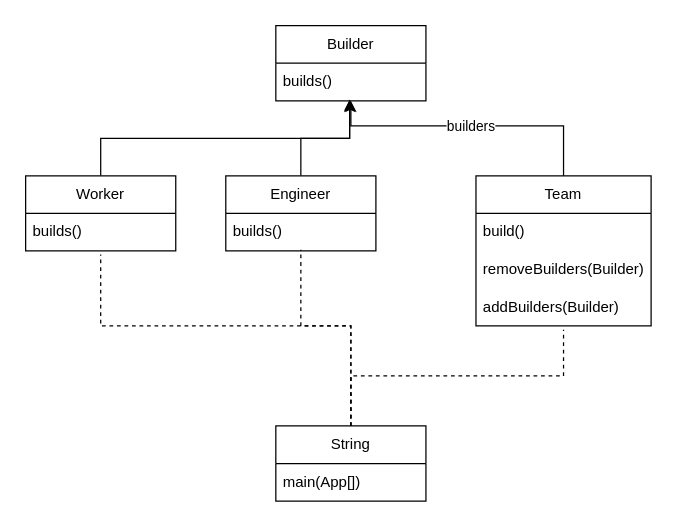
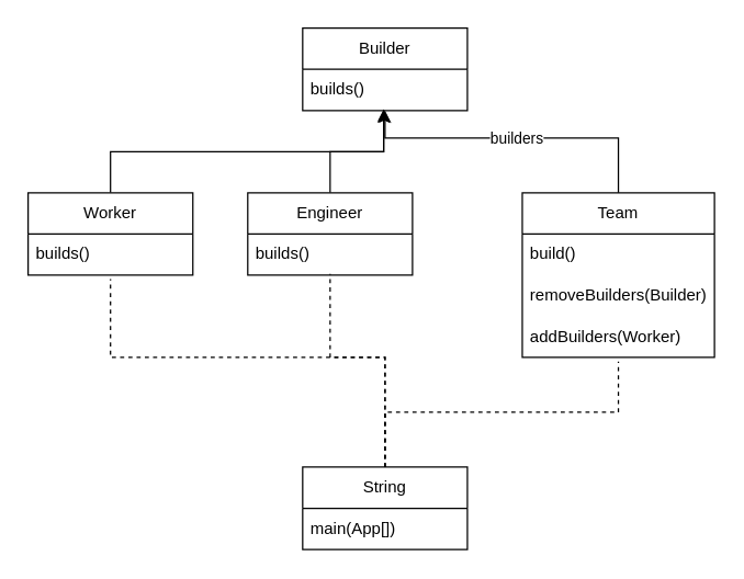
  <mxCell id="0" />
  <mxCell id="1" parent="0" />
  <mxCell id="2" value="Builder" style="swimlane;fontStyle=0;childLayout=stackLayout;horizontal=1;startSize=30;horizontalStack=0;resizeParent=1;resizeParentMax=0;resizeLast=0;collapsible=1;marginBottom=0;whiteSpace=wrap;html=1;" vertex="1" parent="1"><mxGeometry x="220" y="20" width="120" height="60" as="geometry" /></mxCell>
  <mxCell id="3" value="builds()" style="text;strokeColor=none;fillColor=none;align=left;verticalAlign=middle;spacingLeft=4;spacingRight=4;overflow=hidden;points=[[0,0.5],[1,0.5]];portConstraint=eastwest;rotatable=0;whiteSpace=wrap;html=1;" vertex="1" parent="2"><mxGeometry y="30" width="120" height="30" as="geometry" /></mxCell>
  <mxCell id="4" style="edgeStyle=orthogonalEdgeStyle;rounded=0;orthogonalLoop=1;jettySize=auto;html=1;exitX=0.5;exitY=0;exitDx=0;exitDy=0;entryX=0.492;entryY=0.967;entryDx=0;entryDy=0;entryPerimeter=0;" edge="1" parent="1" source="5" target="3"><mxGeometry relative="1" as="geometry" /></mxCell>
  <mxCell id="5" value="Worker" style="swimlane;fontStyle=0;childLayout=stackLayout;horizontal=1;startSize=30;horizontalStack=0;resizeParent=1;resizeParentMax=0;resizeLast=0;collapsible=1;marginBottom=0;whiteSpace=wrap;html=1;" vertex="1" parent="1"><mxGeometry x="20" y="140" width="120" height="60" as="geometry" /></mxCell>
  <mxCell id="6" value="builds()" style="text;strokeColor=none;fillColor=none;align=left;verticalAlign=middle;spacingLeft=4;spacingRight=4;overflow=hidden;points=[[0,0.5],[1,0.5]];portConstraint=eastwest;rotatable=0;whiteSpace=wrap;html=1;" vertex="1" parent="5"><mxGeometry y="30" width="120" height="30" as="geometry" /></mxCell>
  <mxCell id="7" style="edgeStyle=orthogonalEdgeStyle;rounded=0;orthogonalLoop=1;jettySize=auto;html=1;exitX=0.5;exitY=0;exitDx=0;exitDy=0;entryX=0.492;entryY=1;entryDx=0;entryDy=0;entryPerimeter=0;" edge="1" parent="1" source="8" target="3"><mxGeometry relative="1" as="geometry" /></mxCell>
  <mxCell id="8" value="Engineer" style="swimlane;fontStyle=0;childLayout=stackLayout;horizontal=1;startSize=30;horizontalStack=0;resizeParent=1;resizeParentMax=0;resizeLast=0;collapsible=1;marginBottom=0;whiteSpace=wrap;html=1;" vertex="1" parent="1"><mxGeometry x="180" y="140" width="120" height="60" as="geometry" /></mxCell>
  <mxCell id="9" value="builds()" style="text;strokeColor=none;fillColor=none;align=left;verticalAlign=middle;spacingLeft=4;spacingRight=4;overflow=hidden;points=[[0,0.5],[1,0.5]];portConstraint=eastwest;rotatable=0;whiteSpace=wrap;html=1;" vertex="1" parent="8"><mxGeometry y="30" width="120" height="30" as="geometry" /></mxCell>
  <mxCell id="10" value="String" style="swimlane;fontStyle=0;childLayout=stackLayout;horizontal=1;startSize=30;horizontalStack=0;resizeParent=1;resizeParentMax=0;resizeLast=0;collapsible=1;marginBottom=0;whiteSpace=wrap;html=1;" vertex="1" parent="1"><mxGeometry x="220" y="340" width="120" height="60" as="geometry" /></mxCell>
  <mxCell id="11" value="main(App[])" style="text;strokeColor=none;fillColor=none;align=left;verticalAlign=middle;spacingLeft=4;spacingRight=4;overflow=hidden;points=[[0,0.5],[1,0.5]];portConstraint=eastwest;rotatable=0;whiteSpace=wrap;html=1;" vertex="1" parent="10"><mxGeometry y="30" width="120" height="30" as="geometry" /></mxCell>
  <mxCell id="12" value="Team" style="swimlane;fontStyle=0;childLayout=stackLayout;horizontal=1;startSize=30;horizontalStack=0;resizeParent=1;resizeParentMax=0;resizeLast=0;collapsible=1;marginBottom=0;whiteSpace=wrap;html=1;" vertex="1" parent="1"><mxGeometry x="380" y="140" width="140" height="120" as="geometry" /></mxCell>
  <mxCell id="13" value="build()" style="text;strokeColor=none;fillColor=none;align=left;verticalAlign=middle;spacingLeft=4;spacingRight=4;overflow=hidden;points=[[0,0.5],[1,0.5]];portConstraint=eastwest;rotatable=0;whiteSpace=wrap;html=1;" vertex="1" parent="12"><mxGeometry y="30" width="140" height="30" as="geometry" /></mxCell>
  <mxCell id="14" value="removeBuilders(Builder)" style="text;strokeColor=none;fillColor=none;align=left;verticalAlign=middle;spacingLeft=4;spacingRight=4;overflow=hidden;points=[[0,0.5],[1,0.5]];portConstraint=eastwest;rotatable=0;whiteSpace=wrap;html=1;" vertex="1" parent="12"><mxGeometry y="60" width="140" height="30" as="geometry" /></mxCell>
- <mxCell id="15" value="addBuilders(Builder)" style="text;strokeColor=none;fillColor=none;align=left;verticalAlign=middle;spacingLeft=4;spacingRight=4;overflow=hidden;points=[[0,0.5],[1,0.5]];portConstraint=eastwest;rotatable=0;whiteSpace=wrap;html=1;" vertex="1" parent="12"><mxGeometry y="90" width="140" height="30" as="geometry" /></mxCell>
+ <mxCell id="15" value="addBuilders(Worker)" style="text;strokeColor=none;fillColor=none;align=left;verticalAlign=middle;spacingLeft=4;spacingRight=4;overflow=hidden;points=[[0,0.5],[1,0.5]];portConstraint=eastwest;rotatable=0;whiteSpace=wrap;html=1;" vertex="1" parent="12"><mxGeometry y="90" width="140" height="30" as="geometry" /></mxCell>
  <mxCell id="16" value="" style="endArrow=classic;html=1;rounded=0;exitX=0.5;exitY=0;exitDx=0;exitDy=0;" edge="1" parent="1" source="12"><mxGeometry relative="1" as="geometry"><mxPoint x="260" y="210" as="sourcePoint" /><mxPoint x="280" y="80" as="targetPoint" /><Array as="points"><mxPoint x="450" y="100" /><mxPoint x="280" y="100" /></Array></mxGeometry></mxCell>
  <mxCell id="17" value="builders" style="edgeLabel;resizable=0;html=1;align=center;verticalAlign=middle;" connectable="0" vertex="1" parent="16"><mxGeometry relative="1" as="geometry" /></mxCell>
  <mxCell id="18" value="" style="endArrow=none;dashed=1;html=1;rounded=0;exitX=0.5;exitY=0;exitDx=0;exitDy=0;entryX=0.5;entryY=0.967;entryDx=0;entryDy=0;entryPerimeter=0;" edge="1" parent="1" source="10" target="9"><mxGeometry width="50" height="50" relative="1" as="geometry"><mxPoint x="290" y="240" as="sourcePoint" /><mxPoint x="340" y="190" as="targetPoint" /><Array as="points"><mxPoint x="280" y="260" /><mxPoint x="240" y="260" /></Array></mxGeometry></mxCell>
  <mxCell id="19" value="" style="endArrow=none;dashed=1;html=1;rounded=0;entryX=0.5;entryY=1.1;entryDx=0;entryDy=0;entryPerimeter=0;" edge="1" parent="1" target="6"><mxGeometry width="50" height="50" relative="1" as="geometry"><mxPoint x="280" y="340" as="sourcePoint" /><mxPoint x="250" y="209.01" as="targetPoint" /><Array as="points"><mxPoint x="280" y="260" /><mxPoint x="80" y="260" /></Array></mxGeometry></mxCell>
  <mxCell id="20" value="" style="endArrow=none;dashed=1;html=1;rounded=0;entryX=0.5;entryY=1.1;entryDx=0;entryDy=0;entryPerimeter=0;" edge="1" parent="1" target="15"><mxGeometry width="50" height="50" relative="1" as="geometry"><mxPoint x="280" y="340" as="sourcePoint" /><mxPoint x="90" y="213" as="targetPoint" /><Array as="points"><mxPoint x="280" y="300" /><mxPoint x="450" y="300" /></Array></mxGeometry></mxCell>
